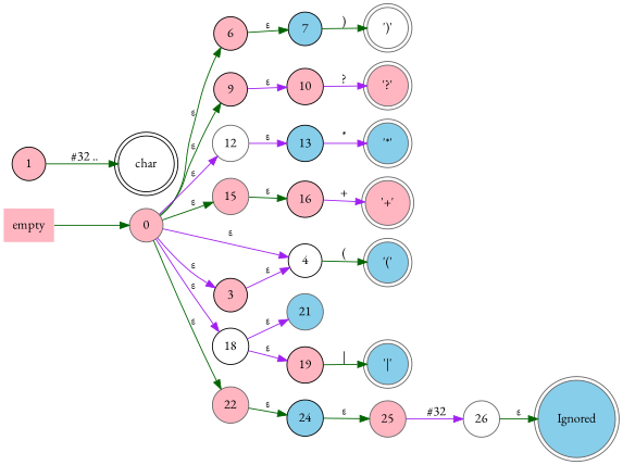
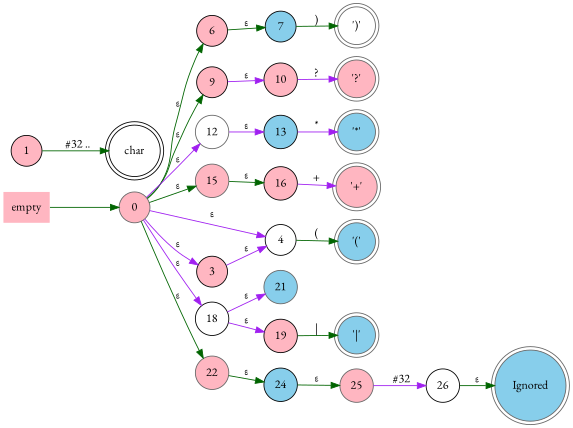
  digraph {
    fontname="EB Garamond"
    rankdir=LR
    node [color=black fillcolor=lightpink fontname="EB Garamond" shape=circle style=filled]
    edge [color=darkgreen fontname="EB Garamond"]
    n1 [color=gray40 label=0]
    n2 [label=3]
    n3 [label=6]
    n4 [label=9]
    n5 [color=gray40 fillcolor=white label=12]
    n6 [color=gray40 label=15]
    n7 [fillcolor=white label=18]
    n8 [color=gray40 label=22]
    n9 [fillcolor=white label=4]
    n10 [label=1]
    n11 [fillcolor=white label="char\n" shape=doublecircle]
    n12 [fillcolor=skyblue label=7]
    n13 [label=10]
    n14 [fillcolor=skyblue label=13]
    n15 [label=16]
    n16 [label=19]
    n17 [color=gray40 fillcolor=skyblue label=21]
    n18 [fillcolor=skyblue label=24]
    n19 [color=gray40 fillcolor=skyblue label="\'(\'\n" shape=doublecircle]
    n20 [color=gray40 fillcolor=white label="\')\'\n" shape=doublecircle]
    n21 [color=gray40 label="\'?\'\n" shape=doublecircle]
    n22 [color=gray40 fillcolor=skyblue label="\'*\'\n" shape=doublecircle]
    n23 [color=gray40 label="\'+\'\n" shape=doublecircle]
    n24 [color=gray40 fillcolor=skyblue label="\'\|\'\n" shape=doublecircle]
    n25 [color=gray40 label=25]
-   n26 [color=gray40 fillcolor=white label=26]
+   n26 [fillcolor=white label=26]
    n27 [color=gray40 fillcolor=skyblue label="Ignored\n" shape=doublecircle]
    empty [shape=none]
    n1 -> n2 [color=purple label="ε"]
    n1 -> n3 [label="ε"]
    n1 -> n4 [label="ε"]
    n1 -> n5 [color=purple label="ε"]
    n1 -> n6 [label="ε"]
    n1 -> n7 [color=purple label="ε"]
    n1 -> n8 [label="ε"]
    n1 -> n9 [color=purple label="ε"]
    n2 -> n9 [color=purple label="ε"]
    n3 -> n12 [label="ε"]
    n4 -> n13 [color=purple label="ε"]
    n5 -> n14 [color=purple label="ε"]
    n6 -> n15 [label="ε"]
    n7 -> n16 [color=purple label="ε"]
    n7 -> n17 [color=purple label="ε"]
    n8 -> n18 [label="ε"]
    n9 -> n19 [label="("]
    n10 -> n11 [label="#32 .. "]
    n12 -> n20 [label=")"]
    n13 -> n21 [color=purple label="?"]
    n14 -> n22 [color=purple label="*"]
    n15 -> n23 [color=purple label="+"]
    n16 -> n24 [label="|"]
    n18 -> n25 [label="ε"]
    n25 -> n26 [color=purple label="#32"]
    n26 -> n27 [label="ε"]
    empty -> n1
  }
